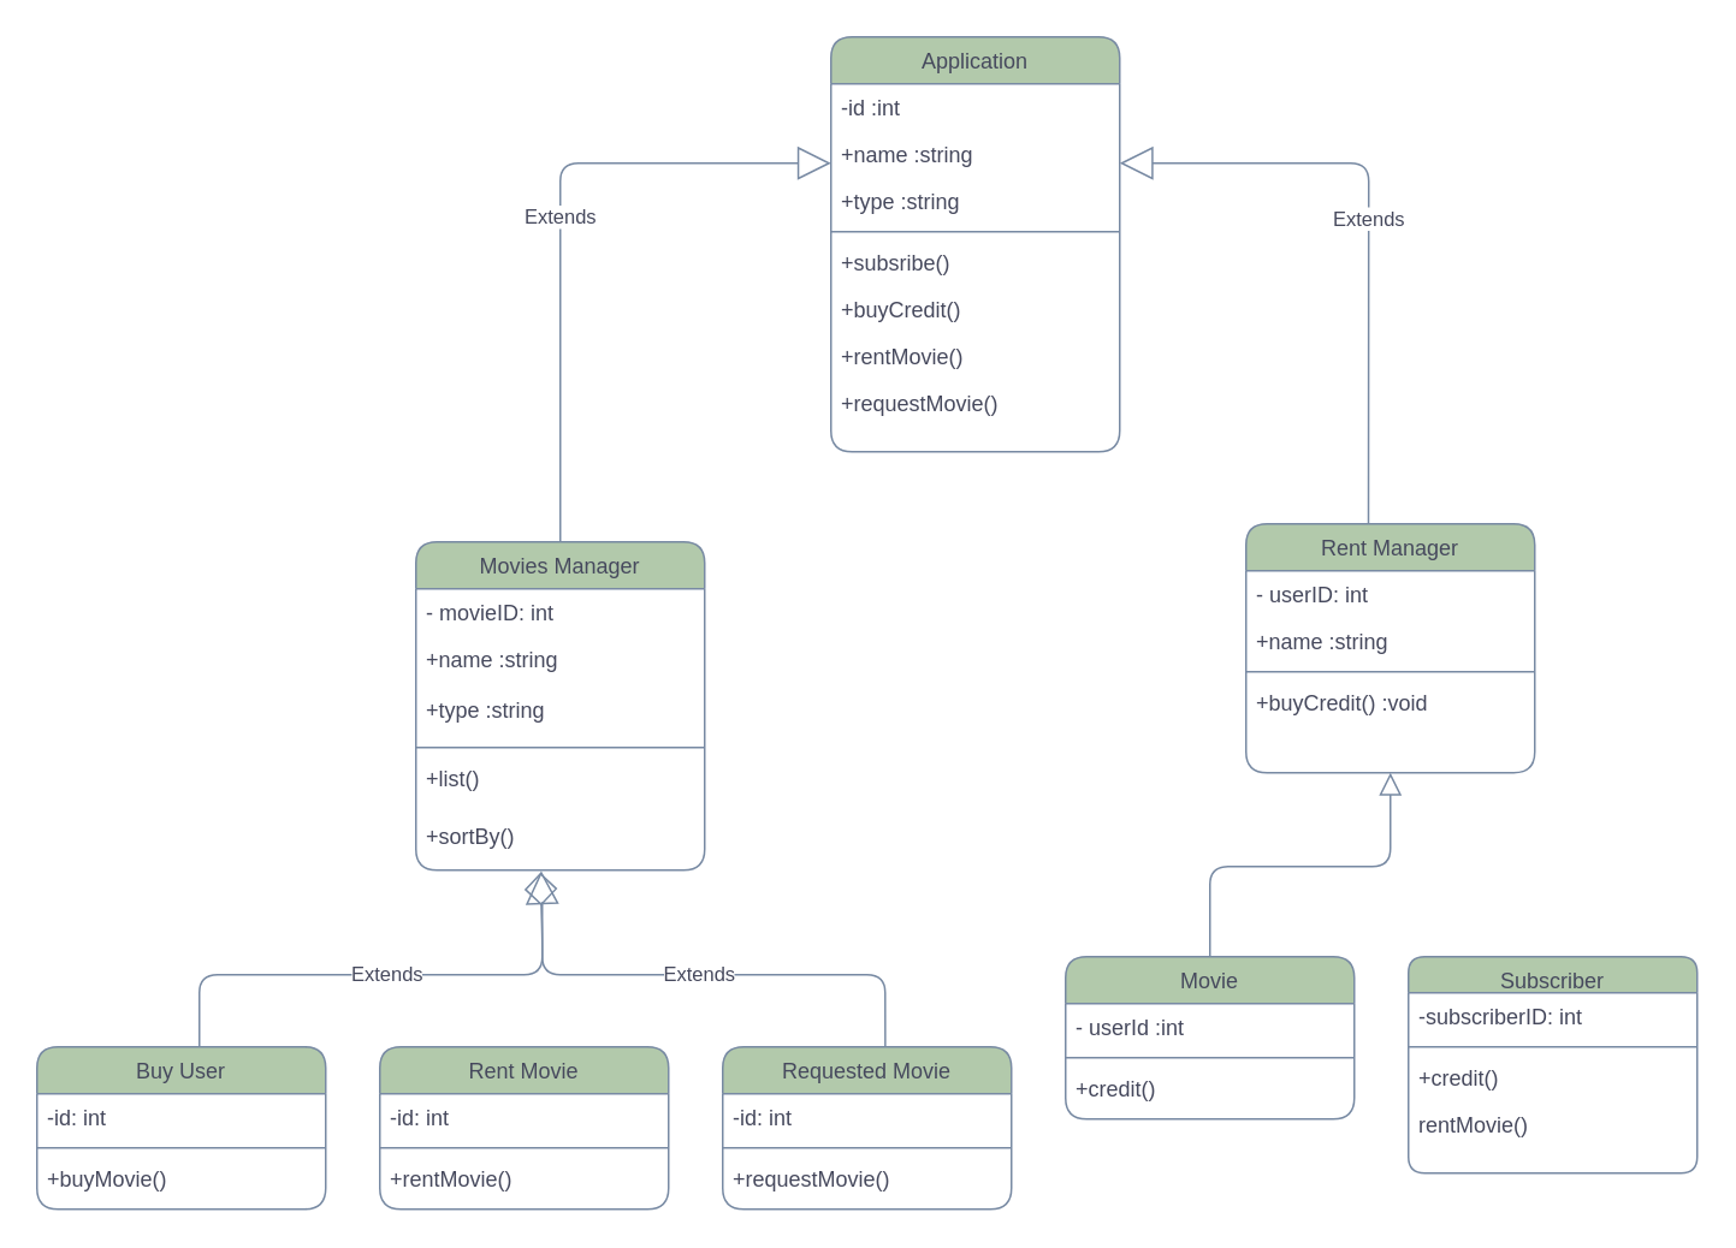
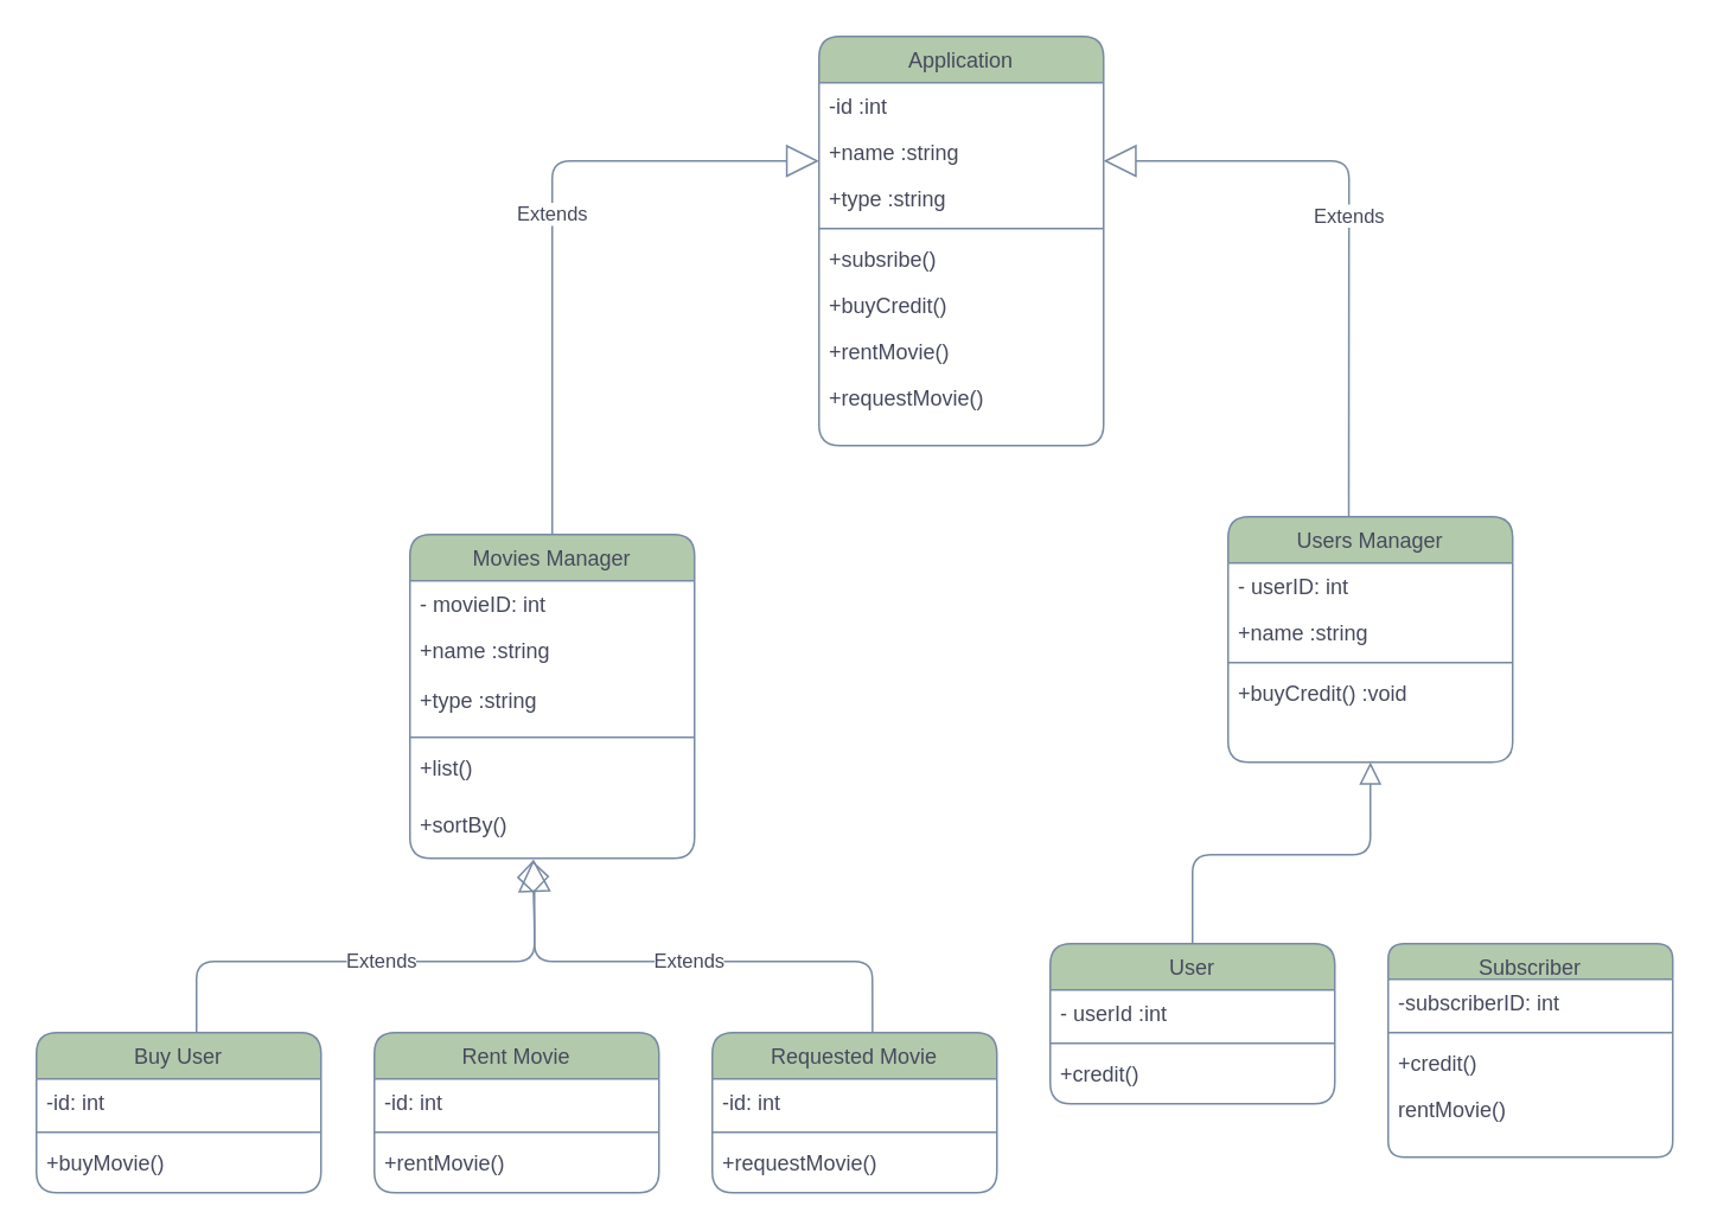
  <mxCell id="0" />
  <mxCell id="1" parent="0" />
- <mxCell id="2" value="Movie" style="swimlane;fontStyle=0;align=center;verticalAlign=top;childLayout=stackLayout;horizontal=1;startSize=26;horizontalStack=0;resizeParent=1;resizeLast=0;collapsible=1;marginBottom=0;rounded=1;shadow=0;strokeWidth=1;fillColor=#B2C9AB;strokeColor=#788AA3;fontColor=#46495D;" parent="1" vertex="1"><mxGeometry x="590" y="530" width="160" height="90" as="geometry"><mxRectangle x="130" y="380" width="160" height="26" as="alternateBounds" /></mxGeometry></mxCell>
+ <mxCell id="2" value="User" style="swimlane;fontStyle=0;align=center;verticalAlign=top;childLayout=stackLayout;horizontal=1;startSize=26;horizontalStack=0;resizeParent=1;resizeLast=0;collapsible=1;marginBottom=0;rounded=1;shadow=0;strokeWidth=1;fillColor=#B2C9AB;strokeColor=#788AA3;fontColor=#46495D;" parent="1" vertex="1"><mxGeometry x="590" y="530" width="160" height="90" as="geometry"><mxRectangle x="130" y="380" width="160" height="26" as="alternateBounds" /></mxGeometry></mxCell>
  <mxCell id="3" value="- userId :int" style="text;align=left;verticalAlign=top;spacingLeft=4;spacingRight=4;overflow=hidden;rotatable=0;points=[[0,0.5],[1,0.5]];portConstraint=eastwest;rounded=1;fontColor=#46495D;" parent="2" vertex="1"><mxGeometry y="26" width="160" height="26" as="geometry" /></mxCell>
  <mxCell id="4" value="" style="line;html=1;strokeWidth=1;align=left;verticalAlign=middle;spacingTop=-1;spacingLeft=3;spacingRight=3;rotatable=0;labelPosition=right;points=[];portConstraint=eastwest;rounded=1;fillColor=#B2C9AB;strokeColor=#788AA3;fontColor=#46495D;" parent="2" vertex="1"><mxGeometry y="52" width="160" height="8" as="geometry" /></mxCell>
  <mxCell id="5" value="+credit()" style="text;align=left;verticalAlign=top;spacingLeft=4;spacingRight=4;overflow=hidden;rotatable=0;points=[[0,0.5],[1,0.5]];portConstraint=eastwest;rounded=1;fontColor=#46495D;" vertex="1" parent="2"><mxGeometry y="60" width="160" height="26" as="geometry" /></mxCell>
  <mxCell id="6" value="Application" style="swimlane;fontStyle=0;align=center;verticalAlign=top;childLayout=stackLayout;horizontal=1;startSize=26;horizontalStack=0;resizeParent=1;resizeLast=0;collapsible=1;marginBottom=0;rounded=1;shadow=0;strokeWidth=1;fillColor=#B2C9AB;strokeColor=#788AA3;fontColor=#46495D;" parent="1" vertex="1"><mxGeometry x="460" y="20" width="160" height="230" as="geometry"><mxRectangle x="550" y="140" width="160" height="26" as="alternateBounds" /></mxGeometry></mxCell>
  <mxCell id="7" value="-id :int" style="text;align=left;verticalAlign=top;spacingLeft=4;spacingRight=4;overflow=hidden;rotatable=0;points=[[0,0.5],[1,0.5]];portConstraint=eastwest;rounded=1;fontColor=#46495D;" parent="6" vertex="1"><mxGeometry y="26" width="160" height="26" as="geometry" /></mxCell>
  <mxCell id="8" value="+name :string" style="text;align=left;verticalAlign=top;spacingLeft=4;spacingRight=4;overflow=hidden;rotatable=0;points=[[0,0.5],[1,0.5]];portConstraint=eastwest;rounded=1;shadow=0;html=0;fontColor=#46495D;" parent="6" vertex="1"><mxGeometry y="52" width="160" height="26" as="geometry" /></mxCell>
  <mxCell id="9" value="+type :string" style="text;align=left;verticalAlign=top;spacingLeft=4;spacingRight=4;overflow=hidden;rotatable=0;points=[[0,0.5],[1,0.5]];portConstraint=eastwest;rounded=1;shadow=0;html=0;fontColor=#46495D;" parent="6" vertex="1"><mxGeometry y="78" width="160" height="26" as="geometry" /></mxCell>
  <mxCell id="10" value="" style="line;html=1;strokeWidth=1;align=left;verticalAlign=middle;spacingTop=-1;spacingLeft=3;spacingRight=3;rotatable=0;labelPosition=right;points=[];portConstraint=eastwest;rounded=1;fillColor=#B2C9AB;strokeColor=#788AA3;fontColor=#46495D;" parent="6" vertex="1"><mxGeometry y="104" width="160" height="8" as="geometry" /></mxCell>
  <mxCell id="11" value="+subsribe()" style="text;align=left;verticalAlign=top;spacingLeft=4;spacingRight=4;overflow=hidden;rotatable=0;points=[[0,0.5],[1,0.5]];portConstraint=eastwest;rounded=1;fontColor=#46495D;" parent="6" vertex="1"><mxGeometry y="112" width="160" height="26" as="geometry" /></mxCell>
  <mxCell id="12" value="+buyCredit()" style="text;align=left;verticalAlign=top;spacingLeft=4;spacingRight=4;overflow=hidden;rotatable=0;points=[[0,0.5],[1,0.5]];portConstraint=eastwest;rounded=1;fontColor=#46495D;" parent="6" vertex="1"><mxGeometry y="138" width="160" height="26" as="geometry" /></mxCell>
  <mxCell id="13" value="+rentMovie()" style="text;align=left;verticalAlign=top;spacingLeft=4;spacingRight=4;overflow=hidden;rotatable=0;points=[[0,0.5],[1,0.5]];portConstraint=eastwest;rounded=1;fontColor=#46495D;" vertex="1" parent="6"><mxGeometry y="164" width="160" height="26" as="geometry" /></mxCell>
  <mxCell id="14" value="+requestMovie()" style="text;align=left;verticalAlign=top;spacingLeft=4;spacingRight=4;overflow=hidden;rotatable=0;points=[[0,0.5],[1,0.5]];portConstraint=eastwest;rounded=1;fontColor=#46495D;" vertex="1" parent="6"><mxGeometry y="190" width="160" height="40" as="geometry" /></mxCell>
- <mxCell id="15" value="Rent Manager" style="swimlane;fontStyle=0;align=center;verticalAlign=top;childLayout=stackLayout;horizontal=1;startSize=26;horizontalStack=0;resizeParent=1;resizeLast=0;collapsible=1;marginBottom=0;rounded=1;shadow=0;strokeWidth=1;fillColor=#B2C9AB;strokeColor=#788AA3;fontColor=#46495D;" vertex="1" parent="1"><mxGeometry x="690" y="290" width="160" height="138" as="geometry"><mxRectangle x="130" y="380" width="160" height="26" as="alternateBounds" /></mxGeometry></mxCell>
+ <mxCell id="15" value="Users Manager" style="swimlane;fontStyle=0;align=center;verticalAlign=top;childLayout=stackLayout;horizontal=1;startSize=26;horizontalStack=0;resizeParent=1;resizeLast=0;collapsible=1;marginBottom=0;rounded=1;shadow=0;strokeWidth=1;fillColor=#B2C9AB;strokeColor=#788AA3;fontColor=#46495D;" vertex="1" parent="1"><mxGeometry x="690" y="290" width="160" height="138" as="geometry"><mxRectangle x="130" y="380" width="160" height="26" as="alternateBounds" /></mxGeometry></mxCell>
  <mxCell id="16" value="- userID: int" style="text;align=left;verticalAlign=top;spacingLeft=4;spacingRight=4;overflow=hidden;rotatable=0;points=[[0,0.5],[1,0.5]];portConstraint=eastwest;rounded=1;fontColor=#46495D;" vertex="1" parent="15"><mxGeometry y="26" width="160" height="26" as="geometry" /></mxCell>
  <mxCell id="17" value="+name :string" style="text;align=left;verticalAlign=top;spacingLeft=4;spacingRight=4;overflow=hidden;rotatable=0;points=[[0,0.5],[1,0.5]];portConstraint=eastwest;rounded=1;shadow=0;html=0;fontColor=#46495D;" vertex="1" parent="15"><mxGeometry y="52" width="160" height="26" as="geometry" /></mxCell>
  <mxCell id="18" value="" style="line;html=1;strokeWidth=1;align=left;verticalAlign=middle;spacingTop=-1;spacingLeft=3;spacingRight=3;rotatable=0;labelPosition=right;points=[];portConstraint=eastwest;rounded=1;fillColor=#B2C9AB;strokeColor=#788AA3;fontColor=#46495D;" vertex="1" parent="15"><mxGeometry y="78" width="160" height="8" as="geometry" /></mxCell>
  <mxCell id="19" value="+buyCredit() :void" style="text;align=left;verticalAlign=top;spacingLeft=4;spacingRight=4;overflow=hidden;rotatable=0;points=[[0,0.5],[1,0.5]];portConstraint=eastwest;rounded=1;fontColor=#46495D;" vertex="1" parent="15"><mxGeometry y="86" width="160" height="26" as="geometry" /></mxCell>
  <mxCell id="20" value="Subscriber" style="swimlane;fontStyle=0;align=center;verticalAlign=top;childLayout=stackLayout;horizontal=1;startSize=20;horizontalStack=0;resizeParent=1;resizeLast=0;collapsible=1;marginBottom=0;rounded=1;shadow=0;strokeWidth=1;fillColor=#B2C9AB;strokeColor=#788AA3;fontColor=#46495D;" vertex="1" parent="1"><mxGeometry x="780" y="530" width="160" height="120" as="geometry"><mxRectangle x="130" y="380" width="160" height="26" as="alternateBounds" /></mxGeometry></mxCell>
  <mxCell id="21" value="-subscriberID: int" style="text;align=left;verticalAlign=top;spacingLeft=4;spacingRight=4;overflow=hidden;rotatable=0;points=[[0,0.5],[1,0.5]];portConstraint=eastwest;rounded=1;fontColor=#46495D;" vertex="1" parent="20"><mxGeometry y="20" width="160" height="26" as="geometry" /></mxCell>
  <mxCell id="22" value="" style="line;html=1;strokeWidth=1;align=left;verticalAlign=middle;spacingTop=-1;spacingLeft=3;spacingRight=3;rotatable=0;labelPosition=right;points=[];portConstraint=eastwest;rounded=1;fillColor=#B2C9AB;strokeColor=#788AA3;fontColor=#46495D;" vertex="1" parent="20"><mxGeometry y="46" width="160" height="8" as="geometry" /></mxCell>
  <mxCell id="23" value="+credit()" style="text;align=left;verticalAlign=top;spacingLeft=4;spacingRight=4;overflow=hidden;rotatable=0;points=[[0,0.5],[1,0.5]];portConstraint=eastwest;rounded=1;fontColor=#46495D;" vertex="1" parent="20"><mxGeometry y="54" width="160" height="26" as="geometry" /></mxCell>
  <mxCell id="24" value="rentMovie()" style="text;align=left;verticalAlign=top;spacingLeft=4;spacingRight=4;overflow=hidden;rotatable=0;points=[[0,0.5],[1,0.5]];portConstraint=eastwest;rounded=1;fontColor=#46495D;" vertex="1" parent="20"><mxGeometry y="80" width="160" height="26" as="geometry" /></mxCell>
  <mxCell id="25" value="" style="endArrow=block;endSize=10;endFill=0;shadow=0;strokeWidth=1;rounded=1;edgeStyle=elbowEdgeStyle;elbow=vertical;strokeColor=#788AA3;fontColor=#46495D;" edge="1" parent="1" source="2"><mxGeometry width="160" relative="1" as="geometry"><mxPoint x="670" y="530" as="sourcePoint" /><mxPoint x="770" y="428" as="targetPoint" /><Array as="points"><mxPoint x="820" y="480" /></Array></mxGeometry></mxCell>
  <mxCell id="26" value="Extends" style="endArrow=block;endSize=16;endFill=0;html=1;rounded=1;strokeColor=#788AA3;fontColor=#46495D;exitX=0.424;exitY=0;exitDx=0;exitDy=0;exitPerimeter=0;" edge="1" parent="1" source="15"><mxGeometry width="160" relative="1" as="geometry"><mxPoint x="880" y="250" as="sourcePoint" /><mxPoint x="620" y="90" as="targetPoint" /><Array as="points"><mxPoint x="758" y="90" /></Array></mxGeometry></mxCell>
  <mxCell id="27" value="Buy User" style="swimlane;fontStyle=0;align=center;verticalAlign=top;childLayout=stackLayout;horizontal=1;startSize=26;horizontalStack=0;resizeParent=1;resizeLast=0;collapsible=1;marginBottom=0;rounded=1;shadow=0;strokeWidth=1;fillColor=#B2C9AB;strokeColor=#788AA3;fontColor=#46495D;" vertex="1" parent="1"><mxGeometry x="20" y="580" width="160" height="90" as="geometry"><mxRectangle x="130" y="380" width="160" height="26" as="alternateBounds" /></mxGeometry></mxCell>
  <mxCell id="28" value="-id: int" style="text;align=left;verticalAlign=top;spacingLeft=4;spacingRight=4;overflow=hidden;rotatable=0;points=[[0,0.5],[1,0.5]];portConstraint=eastwest;rounded=1;fontColor=#46495D;" vertex="1" parent="27"><mxGeometry y="26" width="160" height="26" as="geometry" /></mxCell>
  <mxCell id="29" value="" style="line;html=1;strokeWidth=1;align=left;verticalAlign=middle;spacingTop=-1;spacingLeft=3;spacingRight=3;rotatable=0;labelPosition=right;points=[];portConstraint=eastwest;rounded=1;fillColor=#B2C9AB;strokeColor=#788AA3;fontColor=#46495D;" vertex="1" parent="27"><mxGeometry y="52" width="160" height="8" as="geometry" /></mxCell>
  <mxCell id="30" value="+buyMovie()" style="text;align=left;verticalAlign=top;spacingLeft=4;spacingRight=4;overflow=hidden;rotatable=0;points=[[0,0.5],[1,0.5]];portConstraint=eastwest;rounded=1;fontColor=#46495D;" vertex="1" parent="27"><mxGeometry y="60" width="160" height="26" as="geometry" /></mxCell>
  <mxCell id="31" value="Movies Manager" style="swimlane;fontStyle=0;align=center;verticalAlign=top;childLayout=stackLayout;horizontal=1;startSize=26;horizontalStack=0;resizeParent=1;resizeLast=0;collapsible=1;marginBottom=0;rounded=1;shadow=0;strokeWidth=1;fillColor=#B2C9AB;strokeColor=#788AA3;fontColor=#46495D;" vertex="1" parent="1"><mxGeometry x="230" y="300" width="160" height="182" as="geometry"><mxRectangle x="130" y="380" width="160" height="26" as="alternateBounds" /></mxGeometry></mxCell>
  <mxCell id="32" value="- movieID: int" style="text;align=left;verticalAlign=top;spacingLeft=4;spacingRight=4;overflow=hidden;rotatable=0;points=[[0,0.5],[1,0.5]];portConstraint=eastwest;rounded=1;fontColor=#46495D;" vertex="1" parent="31"><mxGeometry y="26" width="160" height="26" as="geometry" /></mxCell>
  <mxCell id="33" value="+name :string" style="text;align=left;verticalAlign=top;spacingLeft=4;spacingRight=4;overflow=hidden;rotatable=0;points=[[0,0.5],[1,0.5]];portConstraint=eastwest;rounded=1;shadow=0;html=0;fontColor=#46495D;" vertex="1" parent="31"><mxGeometry y="52" width="160" height="28" as="geometry" /></mxCell>
  <mxCell id="34" value="+type :string" style="text;align=left;verticalAlign=top;spacingLeft=4;spacingRight=4;overflow=hidden;rotatable=0;points=[[0,0.5],[1,0.5]];portConstraint=eastwest;rounded=1;shadow=0;html=0;fontColor=#46495D;" vertex="1" parent="31"><mxGeometry y="80" width="160" height="30" as="geometry" /></mxCell>
  <mxCell id="35" value="" style="line;html=1;strokeWidth=1;align=left;verticalAlign=middle;spacingTop=-1;spacingLeft=3;spacingRight=3;rotatable=0;labelPosition=right;points=[];portConstraint=eastwest;rounded=1;fillColor=#B2C9AB;strokeColor=#788AA3;fontColor=#46495D;" vertex="1" parent="31"><mxGeometry y="110" width="160" height="8" as="geometry" /></mxCell>
  <mxCell id="36" value="Extends" style="endArrow=block;endSize=16;endFill=0;html=1;rounded=1;entryX=0.434;entryY=1.012;entryDx=0;entryDy=0;entryPerimeter=0;strokeColor=#788AA3;fontColor=#46495D;" edge="1" parent="31" target="38"><mxGeometry width="160" relative="1" as="geometry"><mxPoint x="-120" y="280" as="sourcePoint" /><mxPoint x="70" y="170" as="targetPoint" /><Array as="points"><mxPoint x="-120" y="240" /><mxPoint x="70" y="240" /><mxPoint x="70" y="200" /></Array></mxGeometry></mxCell>
  <mxCell id="37" value="+list()" style="text;align=left;verticalAlign=top;spacingLeft=4;spacingRight=4;overflow=hidden;rotatable=0;points=[[0,0.5],[1,0.5]];portConstraint=eastwest;rounded=1;shadow=0;html=0;fontColor=#46495D;" vertex="1" parent="31"><mxGeometry y="118" width="160" height="32" as="geometry" /></mxCell>
  <mxCell id="38" value="+sortBy()" style="text;align=left;verticalAlign=top;spacingLeft=4;spacingRight=4;overflow=hidden;rotatable=0;points=[[0,0.5],[1,0.5]];portConstraint=eastwest;rounded=1;shadow=0;html=0;fontColor=#46495D;" vertex="1" parent="31"><mxGeometry y="150" width="160" height="32" as="geometry" /></mxCell>
  <mxCell id="39" value="Extends" style="endArrow=block;endSize=16;endFill=0;html=1;rounded=1;strokeColor=#788AA3;fontColor=#46495D;exitX=0.5;exitY=0;exitDx=0;exitDy=0;" edge="1" parent="1" source="31"><mxGeometry width="160" relative="1" as="geometry"><mxPoint x="180" y="250" as="sourcePoint" /><mxPoint x="460" y="90" as="targetPoint" /><Array as="points"><mxPoint x="310" y="90" /></Array></mxGeometry></mxCell>
  <mxCell id="40" value="Rent Movie" style="swimlane;fontStyle=0;align=center;verticalAlign=top;childLayout=stackLayout;horizontal=1;startSize=26;horizontalStack=0;resizeParent=1;resizeLast=0;collapsible=1;marginBottom=0;rounded=1;shadow=0;strokeWidth=1;fillColor=#B2C9AB;strokeColor=#788AA3;fontColor=#46495D;" vertex="1" parent="1"><mxGeometry x="210" y="580" width="160" height="90" as="geometry"><mxRectangle x="130" y="380" width="160" height="26" as="alternateBounds" /></mxGeometry></mxCell>
  <mxCell id="41" value="-id: int" style="text;align=left;verticalAlign=top;spacingLeft=4;spacingRight=4;overflow=hidden;rotatable=0;points=[[0,0.5],[1,0.5]];portConstraint=eastwest;rounded=1;fontColor=#46495D;" vertex="1" parent="40"><mxGeometry y="26" width="160" height="26" as="geometry" /></mxCell>
  <mxCell id="42" value="" style="line;html=1;strokeWidth=1;align=left;verticalAlign=middle;spacingTop=-1;spacingLeft=3;spacingRight=3;rotatable=0;labelPosition=right;points=[];portConstraint=eastwest;rounded=1;fillColor=#B2C9AB;strokeColor=#788AA3;fontColor=#46495D;" vertex="1" parent="40"><mxGeometry y="52" width="160" height="8" as="geometry" /></mxCell>
  <mxCell id="43" value="+rentMovie()" style="text;align=left;verticalAlign=top;spacingLeft=4;spacingRight=4;overflow=hidden;rotatable=0;points=[[0,0.5],[1,0.5]];portConstraint=eastwest;rounded=1;fontColor=#46495D;" vertex="1" parent="40"><mxGeometry y="60" width="160" height="26" as="geometry" /></mxCell>
  <mxCell id="44" value="Requested Movie" style="swimlane;fontStyle=0;align=center;verticalAlign=top;childLayout=stackLayout;horizontal=1;startSize=26;horizontalStack=0;resizeParent=1;resizeLast=0;collapsible=1;marginBottom=0;rounded=1;shadow=0;strokeWidth=1;fillColor=#B2C9AB;strokeColor=#788AA3;fontColor=#46495D;" vertex="1" parent="1"><mxGeometry x="400" y="580" width="160" height="90" as="geometry"><mxRectangle x="130" y="380" width="160" height="26" as="alternateBounds" /></mxGeometry></mxCell>
  <mxCell id="45" value="-id: int" style="text;align=left;verticalAlign=top;spacingLeft=4;spacingRight=4;overflow=hidden;rotatable=0;points=[[0,0.5],[1,0.5]];portConstraint=eastwest;rounded=1;fontColor=#46495D;" vertex="1" parent="44"><mxGeometry y="26" width="160" height="26" as="geometry" /></mxCell>
  <mxCell id="46" value="" style="line;html=1;strokeWidth=1;align=left;verticalAlign=middle;spacingTop=-1;spacingLeft=3;spacingRight=3;rotatable=0;labelPosition=right;points=[];portConstraint=eastwest;rounded=1;fillColor=#B2C9AB;strokeColor=#788AA3;fontColor=#46495D;" vertex="1" parent="44"><mxGeometry y="52" width="160" height="8" as="geometry" /></mxCell>
  <mxCell id="47" value="+requestMovie()" style="text;align=left;verticalAlign=top;spacingLeft=4;spacingRight=4;overflow=hidden;rotatable=0;points=[[0,0.5],[1,0.5]];portConstraint=eastwest;rounded=1;fontColor=#46495D;" vertex="1" parent="44"><mxGeometry y="60" width="160" height="26" as="geometry" /></mxCell>
  <mxCell id="48" value="Extends" style="endArrow=diamond;endSize=16;endFill=0;html=1;rounded=1;exitX=0.563;exitY=0;exitDx=0;exitDy=0;entryX=0.431;entryY=1.041;entryDx=0;entryDy=0;entryPerimeter=0;exitPerimeter=0;strokeColor=#788AA3;fontColor=#46495D;" edge="1" parent="1" source="44" target="38"><mxGeometry width="160" relative="1" as="geometry"><mxPoint x="130" y="600" as="sourcePoint" /><mxPoint x="320" y="490" as="targetPoint" /><Array as="points"><mxPoint x="490" y="540" /><mxPoint x="300" y="540" /><mxPoint x="300" y="520" /></Array></mxGeometry></mxCell>
